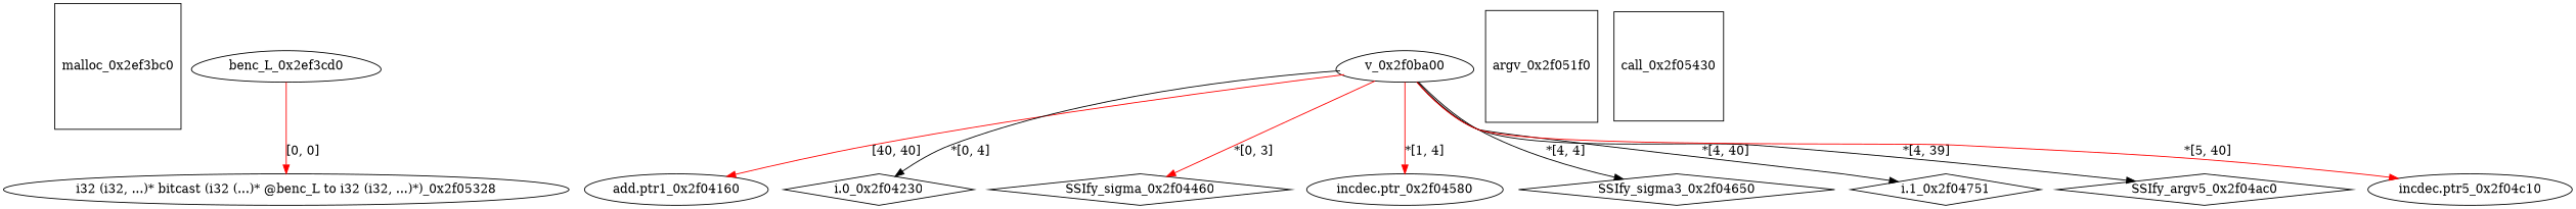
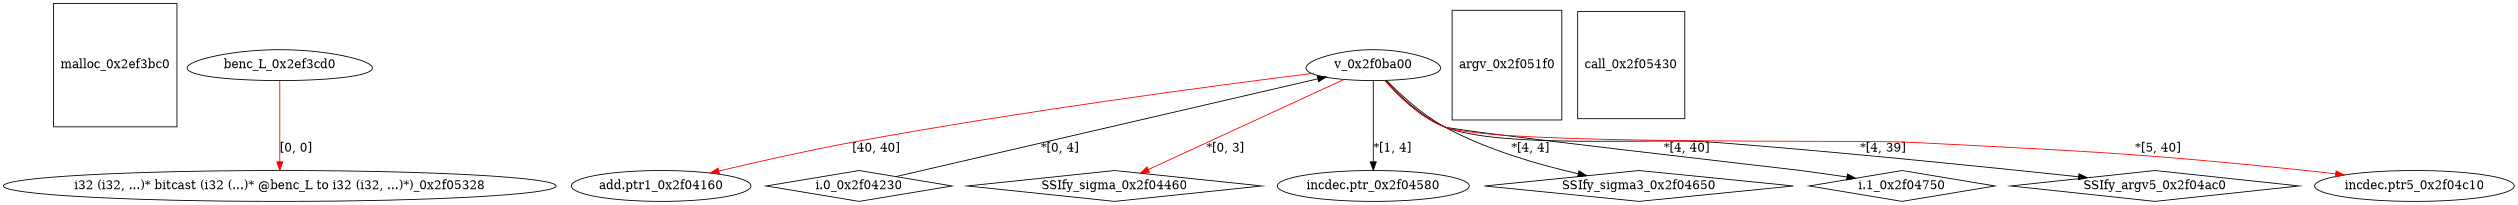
  digraph {
    node [shape=diamond]
    edge [color=red]
    malloc_0x2ef3bc0 [shape=square]
    benc_L_0x2ef3cd0 [shape=egg]
    "i32 (i32, ...)* bitcast (i32 (...)* @benc_L to i32 (i32, ...)*)_0x2f05328" [shape=ellipse]
    v_0x2f0ba00 [shape=egg]
    "add.ptr1_0x2f04160" [shape=ellipse]
    "i.0_0x2f04230"
    SSIfy_sigma_0x2f04460
    "incdec.ptr_0x2f04580" [shape=ellipse]
    SSIfy_sigma3_0x2f04650
-   "i.1_0x2f04750" [label="i.1_0x2f04751"]
+   "i.1_0x2f04750"
    n11 [label=SSIfy_argv5_0x2f04ac0]
    "incdec.ptr5_0x2f04c10" [shape=ellipse]
    argv_0x2f051f0 [shape=square]
    call_0x2f05430 [shape=square]
    benc_L_0x2ef3cd0 -> "i32 (i32, ...)* bitcast (i32 (...)* @benc_L to i32 (i32, ...)*)_0x2f05328" [label="[0, 0]"]
    v_0x2f0ba00 -> "add.ptr1_0x2f04160" [label="[40, 40]"]
-   v_0x2f0ba00 -> "i.0_0x2f04230" [label="*[0, 4]" color=""]
+   "i.0_0x2f04230" -> v_0x2f0ba00 [label="*[0, 4]" color=""]
    v_0x2f0ba00 -> SSIfy_sigma_0x2f04460 [label="*[0, 3]"]
-   v_0x2f0ba00 -> "incdec.ptr_0x2f04580" [label="*[1, 4]"]
+   v_0x2f0ba00 -> "incdec.ptr_0x2f04580" [color=black label="*[1, 4]"]
    v_0x2f0ba00 -> SSIfy_sigma3_0x2f04650 [label="*[4, 4]" color=""]
    v_0x2f0ba00 -> "i.1_0x2f04750" [label="*[4, 40]" color=""]
    v_0x2f0ba00 -> n11 [label="*[4, 39]" color=""]
    v_0x2f0ba00 -> "incdec.ptr5_0x2f04c10" [label="*[5, 40]"]
  }
